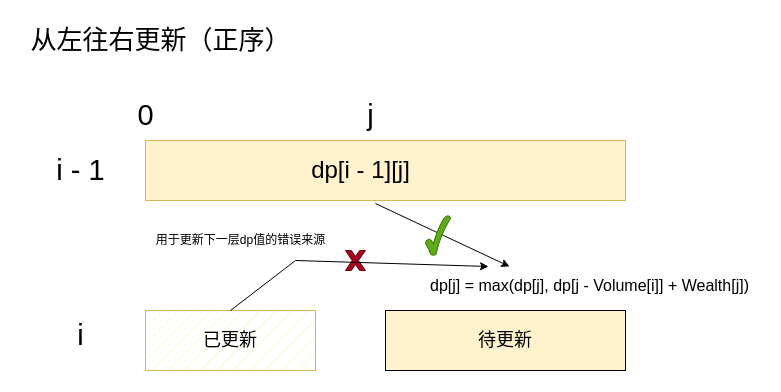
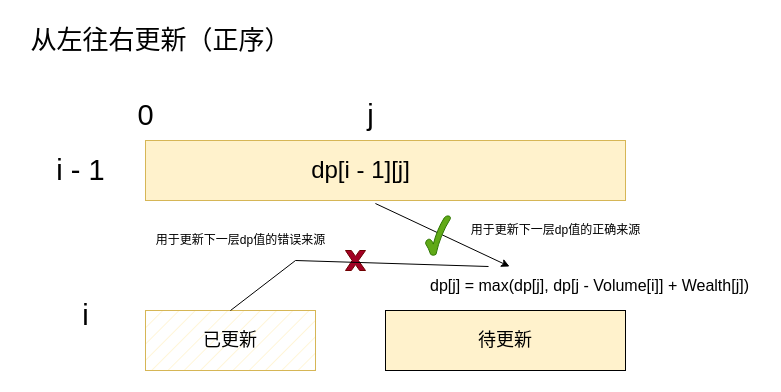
  <mxCell id="0" />
  <mxCell id="1" parent="0" />
  <mxCell id="2" value="" style="rounded=0;whiteSpace=wrap;html=1;strokeColor=#d6b656;fillColor=#fff2cc;fillStyle=solid;" vertex="1" parent="1"><mxGeometry x="145" y="140" width="480" height="60" as="geometry" /></mxCell>
  <mxCell id="3" value="&lt;font style=&quot;font-size: 29px;&quot;&gt;0&lt;/font&gt;" style="text;html=1;align=center;verticalAlign=middle;resizable=0;points=[];autosize=1;strokeColor=none;fillColor=none;strokeWidth=1;" vertex="1" parent="1"><mxGeometry x="125" y="90" width="40" height="50" as="geometry" /></mxCell>
  <mxCell id="4" value="&lt;font style=&quot;font-size: 29px;&quot;&gt;j&lt;/font&gt;" style="text;html=1;align=center;verticalAlign=middle;resizable=0;points=[];autosize=1;strokeColor=none;fillColor=none;" vertex="1" parent="1"><mxGeometry x="355" y="90" width="30" height="50" as="geometry" /></mxCell>
  <mxCell id="5" value="&lt;font style=&quot;font-size: 29px;&quot;&gt;i - 1&lt;/font&gt;" style="text;html=1;align=center;verticalAlign=middle;resizable=0;points=[];autosize=1;strokeColor=none;fillColor=none;" vertex="1" parent="1"><mxGeometry x="45" y="145" width="70" height="50" as="geometry" /></mxCell>
- <mxCell id="6" value="&lt;font style=&quot;font-size: 29px;&quot;&gt;i&lt;/font&gt;" style="text;html=1;align=center;verticalAlign=middle;resizable=0;points=[];autosize=1;strokeColor=none;fillColor=none;" vertex="1" parent="1"><mxGeometry x="65" y="310" width="30" height="50" as="geometry" /></mxCell>
+ <mxCell id="6" value="&lt;font style=&quot;font-size: 29px;&quot;&gt;i&lt;/font&gt;" style="text;html=1;align=center;verticalAlign=middle;resizable=0;points=[];autosize=1;strokeColor=none;fillColor=none;" vertex="1" parent="1"><mxGeometry x="70" y="290" width="30" height="50" as="geometry" /></mxCell>
  <mxCell id="7" value="&lt;font style=&quot;font-size: 18px;&quot;&gt;待更新&lt;/font&gt;" style="rounded=0;whiteSpace=wrap;html=1;fillColor=#fff2cc;" vertex="1" parent="1"><mxGeometry x="385" y="310" width="240" height="60" as="geometry" /></mxCell>
  <mxCell id="8" style="edgeStyle=orthogonalEdgeStyle;rounded=0;orthogonalLoop=1;jettySize=auto;html=1;exitX=0.5;exitY=1;exitDx=0;exitDy=0;" edge="1" parent="1" source="2" target="2"><mxGeometry relative="1" as="geometry" /></mxCell>
  <mxCell id="9" value="&lt;font style=&quot;font-size: 26px;&quot;&gt;从左往右更新（正序）&lt;/font&gt;" style="text;html=1;align=center;verticalAlign=middle;resizable=0;points=[];autosize=1;strokeColor=none;fillColor=none;" vertex="1" parent="1"><mxGeometry x="20" y="20" width="280" height="40" as="geometry" /></mxCell>
  <mxCell id="10" value="&lt;font style=&quot;font-size: 18px;&quot;&gt;已更新&lt;/font&gt;" style="rounded=0;whiteSpace=wrap;html=1;strokeColor=#d6b656;fillColor=#fff2cc;fillStyle=hatch;" vertex="1" parent="1"><mxGeometry x="145" y="310" width="170" height="60" as="geometry" /></mxCell>
  <mxCell id="11" value="&lt;font style=&quot;font-size: 24px;&quot;&gt;dp[i - 1][j]&lt;/font&gt;" style="text;html=1;align=center;verticalAlign=middle;resizable=0;points=[];autosize=1;strokeColor=none;fillColor=none;" vertex="1" parent="1"><mxGeometry x="300" y="150" width="120" height="40" as="geometry" /></mxCell>
  <mxCell id="12" value="&lt;font style=&quot;font-size: 16px;&quot;&gt;dp[j] = max(dp[j], dp[j - Volume[i]] + Wealth[j])&lt;/font&gt;" style="text;html=1;align=center;verticalAlign=middle;resizable=0;points=[];autosize=1;strokeColor=none;fillColor=none;" vertex="1" parent="1"><mxGeometry x="419" y="270" width="340" height="30" as="geometry" /></mxCell>
  <mxCell id="13" value="" style="endArrow=classic;html=1;rounded=0;exitX=0.479;exitY=1.05;exitDx=0;exitDy=0;exitPerimeter=0;entryX=0.265;entryY=-0.133;entryDx=0;entryDy=0;entryPerimeter=0;" edge="1" parent="1" source="2" target="12"><mxGeometry width="50" height="50" relative="1" as="geometry"><mxPoint x="425" y="220" as="sourcePoint" /><mxPoint x="375" y="270" as="targetPoint" /></mxGeometry></mxCell>
  <mxCell id="14" value="" style="verticalLabelPosition=bottom;verticalAlign=top;html=1;shape=mxgraph.basic.x;fillColor=#a20025;fontColor=#ffffff;strokeColor=#6F0000;" vertex="1" parent="1"><mxGeometry x="345" y="250" width="20" height="20" as="geometry" /></mxCell>
- <mxCell id="16" value="" style="endArrow=classic;html=1;rounded=0;exitX=0.5;exitY=0;exitDx=0;exitDy=0;entryX=0.203;entryY=-0.133;entryDx=0;entryDy=0;entryPerimeter=0;" edge="1" parent="1" source="10" target="12"><mxGeometry width="50" height="50" relative="1" as="geometry"><mxPoint x="275" y="295" as="sourcePoint" /><mxPoint x="365" y="260" as="targetPoint" /><Array as="points"><mxPoint x="295" y="260" /></Array></mxGeometry></mxCell>
+ <mxCell id="15" value="用于更新下一层dp值的正确来源" style="text;html=1;align=center;verticalAlign=middle;resizable=0;points=[];autosize=1;strokeColor=none;fillColor=none;" vertex="1" parent="1"><mxGeometry x="460" y="215" width="190" height="30" as="geometry" /></mxCell>
+ <mxCell id="16" value="" style="endArrow=none;html=1;rounded=0;exitX=0.5;exitY=0;exitDx=0;exitDy=0;entryX=0.203;entryY=-0.133;entryDx=0;entryDy=0;entryPerimeter=0;" edge="1" parent="1" source="10" target="12"><mxGeometry width="50" height="50" relative="1" as="geometry"><mxPoint x="275" y="295" as="sourcePoint" /><mxPoint x="365" y="260" as="targetPoint" /><Array as="points"><mxPoint x="295" y="260" /></Array></mxGeometry></mxCell>
  <mxCell id="17" value="" style="verticalLabelPosition=bottom;verticalAlign=top;html=1;shape=mxgraph.basic.tick;fillColor=#60a917;fontColor=#ffffff;strokeColor=#2D7600;" vertex="1" parent="1"><mxGeometry x="425" y="215" width="25" height="40" as="geometry" /></mxCell>
  <mxCell id="18" value="用于更新下一层dp值的错误来源" style="text;html=1;align=center;verticalAlign=middle;resizable=0;points=[];autosize=1;strokeColor=none;fillColor=none;" vertex="1" parent="1"><mxGeometry x="145" y="225" width="190" height="30" as="geometry" /></mxCell>
